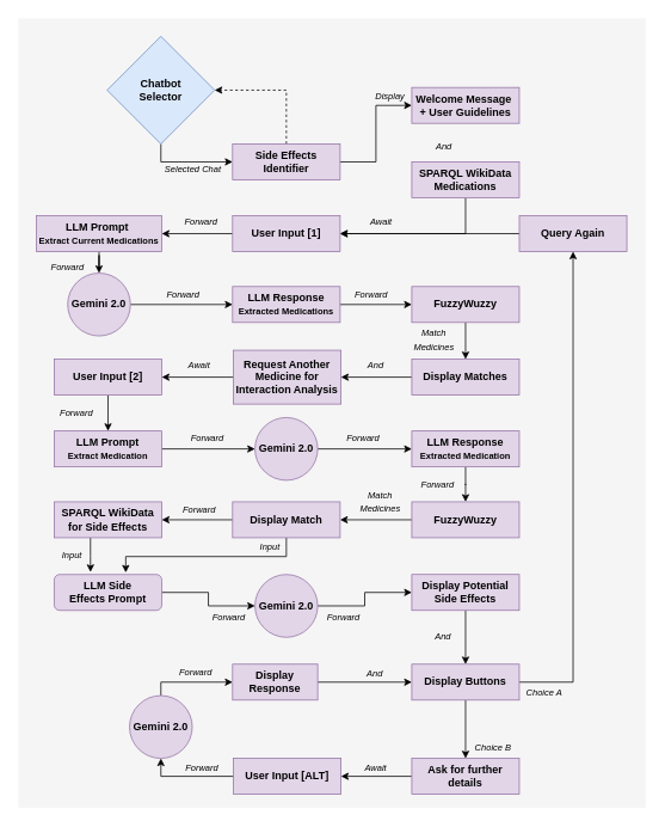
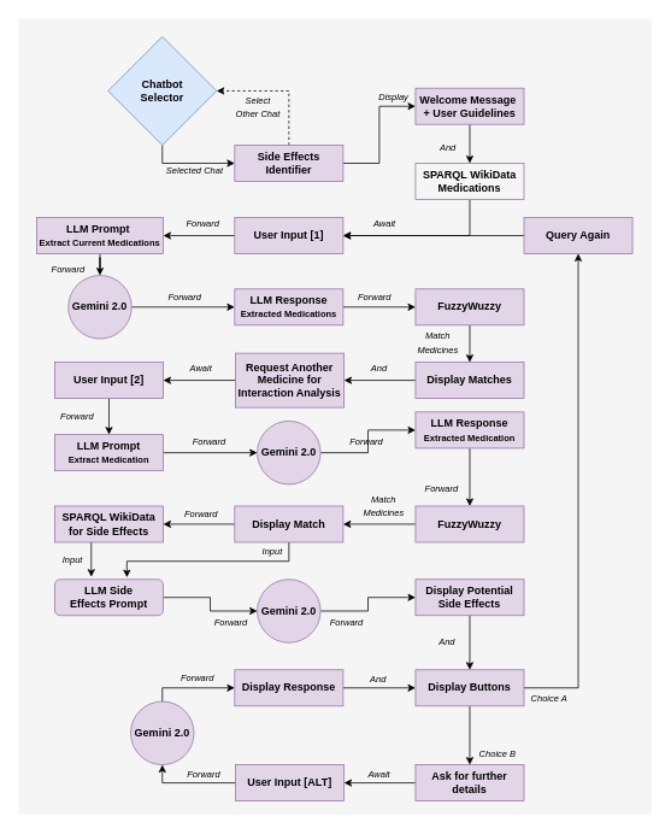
  <mxCell id="0" />
  <mxCell id="1" parent="0" />
  <mxCell id="2" value="" style="rounded=0;whiteSpace=wrap;html=1;fillColor=#f5f5f5;fontColor=#333333;strokeColor=none;" parent="1" vertex="1"><mxGeometry x="20" y="20" width="700" height="880" as="geometry" /></mxCell>
  <mxCell id="3" style="edgeStyle=orthogonalEdgeStyle;rounded=0;orthogonalLoop=1;jettySize=auto;html=1;entryX=0;entryY=0.5;entryDx=0;entryDy=0;" parent="1" source="4" target="7" edge="1"><mxGeometry relative="1" as="geometry"><Array as="points"><mxPoint x="179" y="180" /></Array></mxGeometry></mxCell>
  <mxCell id="4" value="&lt;b&gt;Chatbot&lt;br&gt;Selector&lt;/b&gt;" style="rhombus;whiteSpace=wrap;html=1;fillColor=#dae8fc;strokeColor=#6c8ebf;" parent="1" vertex="1"><mxGeometry x="119" y="40" width="120" height="120" as="geometry" /></mxCell>
  <mxCell id="5" style="edgeStyle=orthogonalEdgeStyle;rounded=0;orthogonalLoop=1;jettySize=auto;html=1;entryX=1;entryY=0.5;entryDx=0;entryDy=0;dashed=1;" parent="1" source="7" target="4" edge="1"><mxGeometry relative="1" as="geometry"><Array as="points"><mxPoint x="319" y="100" /></Array></mxGeometry></mxCell>
  <mxCell id="6" style="edgeStyle=orthogonalEdgeStyle;rounded=0;orthogonalLoop=1;jettySize=auto;html=1;entryX=0;entryY=0.5;entryDx=0;entryDy=0;" parent="1" source="7" target="27" edge="1"><mxGeometry relative="1" as="geometry" /></mxCell>
  <mxCell id="7" value="&lt;b&gt;Side Effects Identifier&lt;/b&gt;" style="rounded=0;whiteSpace=wrap;html=1;fillColor=#e1d5e7;strokeColor=#9673a6;" parent="1" vertex="1"><mxGeometry x="259" y="160" width="120" height="40" as="geometry" /></mxCell>
  <mxCell id="8" value="&lt;font style=&quot;font-size: 10px;&quot;&gt;&lt;i&gt;Selected Chat&lt;/i&gt;&lt;/font&gt;" style="text;html=1;strokeColor=none;fillColor=none;align=center;verticalAlign=middle;whiteSpace=wrap;rounded=0;" parent="1" vertex="1"><mxGeometry x="180" y="171" width="70" height="34" as="geometry" /></mxCell>
+ <mxCell id="9" value="&lt;span style=&quot;font-size: 10px;&quot;&gt;&lt;i&gt;Select &lt;br&gt;Other Chat&lt;br&gt;&lt;/i&gt;&lt;/span&gt;" style="text;html=1;strokeColor=none;fillColor=none;align=center;verticalAlign=middle;whiteSpace=wrap;rounded=0;" parent="1" vertex="1"><mxGeometry x="250" y="100" width="70" height="34" as="geometry" /></mxCell>
  <mxCell id="10" style="edgeStyle=orthogonalEdgeStyle;rounded=0;orthogonalLoop=1;jettySize=auto;html=1;entryX=1;entryY=0.5;entryDx=0;entryDy=0;" parent="1" source="11" target="13" edge="1"><mxGeometry relative="1" as="geometry"><Array as="points"><mxPoint x="519" y="260" /></Array></mxGeometry></mxCell>
- <mxCell id="11" value="&lt;b&gt;SPARQL&amp;nbsp;WikiData&lt;br&gt;Medications&lt;/b&gt;" style="rounded=0;whiteSpace=wrap;html=1;fillColor=#e1d5e7;strokeColor=#9673a6;" parent="1" vertex="1"><mxGeometry x="459" y="180" width="120" height="40" as="geometry" /></mxCell>
+ <mxCell id="11" value="&lt;b&gt;SPARQL&amp;nbsp;WikiData&lt;br&gt;Medications&lt;/b&gt;" style="rounded=0;whiteSpace=wrap;html=1;fillColor=#f5f5f5;strokeColor=#9673a6;" parent="1" vertex="1"><mxGeometry x="459" y="180" width="120" height="40" as="geometry" /></mxCell>
  <mxCell id="12" style="edgeStyle=orthogonalEdgeStyle;rounded=0;orthogonalLoop=1;jettySize=auto;html=1;entryX=1;entryY=0.5;entryDx=0;entryDy=0;" parent="1" source="13" target="15" edge="1"><mxGeometry relative="1" as="geometry" /></mxCell>
  <mxCell id="13" value="&lt;b&gt;User Input [1]&lt;br&gt;&lt;/b&gt;" style="rounded=0;whiteSpace=wrap;html=1;fillColor=#e1d5e7;strokeColor=#9673a6;" parent="1" vertex="1"><mxGeometry x="259" y="240" width="120" height="40" as="geometry" /></mxCell>
  <mxCell id="14" style="edgeStyle=orthogonalEdgeStyle;rounded=0;orthogonalLoop=1;jettySize=auto;html=1;entryX=0.5;entryY=0;entryDx=0;entryDy=0;" parent="1" source="15" target="23" edge="1"><mxGeometry relative="1" as="geometry" /></mxCell>
  <mxCell id="15" value="&lt;b&gt;LLM Prompt&amp;nbsp;&lt;br&gt;&lt;/b&gt;&lt;font style=&quot;font-size: 10px;&quot;&gt;&lt;b&gt;Extract Current Medications&lt;/b&gt;&lt;/font&gt;" style="rounded=0;whiteSpace=wrap;html=1;fillColor=#e1d5e7;strokeColor=#9673a6;" parent="1" vertex="1"><mxGeometry x="40" y="240" width="140" height="40" as="geometry" /></mxCell>
  <mxCell id="16" style="edgeStyle=orthogonalEdgeStyle;rounded=0;orthogonalLoop=1;jettySize=auto;html=1;entryX=0;entryY=0.5;entryDx=0;entryDy=0;" parent="1" source="17" target="21" edge="1"><mxGeometry relative="1" as="geometry" /></mxCell>
  <mxCell id="17" value="&lt;b style=&quot;&quot;&gt;LLM Response&lt;br&gt;&lt;font style=&quot;font-size: 10px;&quot;&gt;Extracted Medications&lt;/font&gt;&lt;br&gt;&lt;/b&gt;" style="rounded=0;whiteSpace=wrap;html=1;fillColor=#e1d5e7;strokeColor=#9673a6;" parent="1" vertex="1"><mxGeometry x="259" y="319" width="120" height="40" as="geometry" /></mxCell>
  <mxCell id="18" value="&lt;span style=&quot;font-size: 10px;&quot;&gt;&lt;i&gt;And&lt;/i&gt;&lt;/span&gt;" style="text;html=1;strokeColor=none;fillColor=none;align=center;verticalAlign=middle;whiteSpace=wrap;rounded=0;" parent="1" vertex="1"><mxGeometry x="460" y="146" width="70" height="34" as="geometry" /></mxCell>
  <mxCell id="19" value="&lt;i style=&quot;border-color: var(--border-color); font-size: 10px;&quot;&gt;Forward&lt;/i&gt;" style="text;html=1;strokeColor=none;fillColor=none;align=center;verticalAlign=middle;whiteSpace=wrap;rounded=0;" parent="1" vertex="1"><mxGeometry x="40" y="280" width="70" height="34" as="geometry" /></mxCell>
  <mxCell id="20" style="edgeStyle=orthogonalEdgeStyle;rounded=0;orthogonalLoop=1;jettySize=auto;html=1;entryX=0.5;entryY=0;entryDx=0;entryDy=0;" parent="1" source="21" target="31" edge="1"><mxGeometry relative="1" as="geometry" /></mxCell>
  <mxCell id="21" value="&lt;b&gt;FuzzyWuzzy&lt;br&gt;&lt;/b&gt;" style="rounded=0;whiteSpace=wrap;html=1;fillColor=#e1d5e7;strokeColor=#9673a6;" parent="1" vertex="1"><mxGeometry x="459" y="319" width="120" height="40" as="geometry" /></mxCell>
  <mxCell id="22" style="edgeStyle=orthogonalEdgeStyle;rounded=0;orthogonalLoop=1;jettySize=auto;html=1;entryX=0;entryY=0.5;entryDx=0;entryDy=0;" parent="1" source="23" target="17" edge="1"><mxGeometry relative="1" as="geometry" /></mxCell>
  <mxCell id="23" value="&lt;b&gt;Gemini 2.0&lt;/b&gt;" style="ellipse;whiteSpace=wrap;html=1;aspect=fixed;fillColor=#e1d5e7;strokeColor=#9673a6;" parent="1" vertex="1"><mxGeometry x="75" y="304" width="70" height="70" as="geometry" /></mxCell>
  <mxCell id="24" value="&lt;i style=&quot;border-color: var(--border-color); font-size: 10px;&quot;&gt;Forward&lt;/i&gt;" style="text;html=1;strokeColor=none;fillColor=none;align=center;verticalAlign=middle;whiteSpace=wrap;rounded=0;" parent="1" vertex="1"><mxGeometry x="379" y="311" width="70" height="34" as="geometry" /></mxCell>
  <mxCell id="25" value="&lt;i style=&quot;border-color: var(--border-color); font-size: 10px;&quot;&gt;Forward&lt;/i&gt;" style="text;html=1;strokeColor=none;fillColor=none;align=center;verticalAlign=middle;whiteSpace=wrap;rounded=0;" parent="1" vertex="1"><mxGeometry x="189" y="230" width="70" height="34" as="geometry" /></mxCell>
+ <mxCell id="26" style="edgeStyle=orthogonalEdgeStyle;rounded=0;orthogonalLoop=1;jettySize=auto;html=1;entryX=0.5;entryY=0;entryDx=0;entryDy=0;" parent="1" source="27" target="11" edge="1"><mxGeometry relative="1" as="geometry" /></mxCell>
  <mxCell id="27" value="&lt;b style=&quot;border-color: var(--border-color);&quot;&gt;Welcome Message&amp;nbsp;&lt;br style=&quot;border-color: var(--border-color);&quot;&gt;+ User Guidelines&lt;/b&gt;" style="rounded=0;whiteSpace=wrap;html=1;fillColor=#e1d5e7;strokeColor=#9673a6;" parent="1" vertex="1"><mxGeometry x="459" y="97" width="120" height="40" as="geometry" /></mxCell>
  <mxCell id="28" value="&lt;span style=&quot;font-size: 10px;&quot;&gt;&lt;i&gt;Display&lt;/i&gt;&lt;/span&gt;" style="text;html=1;strokeColor=none;fillColor=none;align=center;verticalAlign=middle;whiteSpace=wrap;rounded=0;" parent="1" vertex="1"><mxGeometry x="400" y="89" width="70" height="34" as="geometry" /></mxCell>
  <mxCell id="29" value="&lt;i style=&quot;border-color: var(--border-color); font-size: 10px;&quot;&gt;Forward&lt;/i&gt;" style="text;html=1;strokeColor=none;fillColor=none;align=center;verticalAlign=middle;whiteSpace=wrap;rounded=0;" parent="1" vertex="1"><mxGeometry x="169" y="311" width="70" height="34" as="geometry" /></mxCell>
  <mxCell id="30" style="edgeStyle=orthogonalEdgeStyle;rounded=0;orthogonalLoop=1;jettySize=auto;html=1;entryX=1;entryY=0.5;entryDx=0;entryDy=0;" parent="1" source="31" target="34" edge="1"><mxGeometry relative="1" as="geometry" /></mxCell>
  <mxCell id="31" value="&lt;b&gt;Display Matches&lt;br&gt;&lt;/b&gt;" style="rounded=0;whiteSpace=wrap;html=1;fillColor=#e1d5e7;strokeColor=#9673a6;" parent="1" vertex="1"><mxGeometry x="459" y="400" width="120" height="40" as="geometry" /></mxCell>
  <mxCell id="32" value="&lt;i style=&quot;border-color: var(--border-color); font-size: 10px;&quot;&gt;Match Medicines&lt;/i&gt;" style="text;html=1;strokeColor=none;fillColor=none;align=center;verticalAlign=middle;whiteSpace=wrap;rounded=0;" parent="1" vertex="1"><mxGeometry x="449" y="361" width="70" height="34" as="geometry" /></mxCell>
  <mxCell id="33" style="edgeStyle=orthogonalEdgeStyle;rounded=0;orthogonalLoop=1;jettySize=auto;html=1;entryX=1;entryY=0.5;entryDx=0;entryDy=0;" parent="1" source="34" target="36" edge="1"><mxGeometry relative="1" as="geometry" /></mxCell>
  <mxCell id="34" value="&lt;b&gt;&lt;font style=&quot;font-size: 12px;&quot;&gt;Request Another Medicine for Interaction Analysis&lt;/font&gt;&lt;br&gt;&lt;/b&gt;" style="rounded=0;whiteSpace=wrap;html=1;fillColor=#e1d5e7;strokeColor=#9673a6;" parent="1" vertex="1"><mxGeometry x="260" y="390" width="120" height="60" as="geometry" /></mxCell>
  <mxCell id="35" style="edgeStyle=orthogonalEdgeStyle;rounded=0;orthogonalLoop=1;jettySize=auto;html=1;entryX=0.5;entryY=0;entryDx=0;entryDy=0;" parent="1" source="36" target="38" edge="1"><mxGeometry relative="1" as="geometry" /></mxCell>
  <mxCell id="36" value="&lt;b style=&quot;border-color: var(--border-color);&quot;&gt;User Input [2]&lt;/b&gt;&lt;b&gt;&lt;br&gt;&lt;/b&gt;" style="rounded=0;whiteSpace=wrap;html=1;fillColor=#e1d5e7;strokeColor=#9673a6;" parent="1" vertex="1"><mxGeometry x="60" y="400" width="120" height="40" as="geometry" /></mxCell>
  <mxCell id="37" style="edgeStyle=orthogonalEdgeStyle;rounded=0;orthogonalLoop=1;jettySize=auto;html=1;entryX=0;entryY=0.5;entryDx=0;entryDy=0;" parent="1" source="38" target="44" edge="1"><mxGeometry relative="1" as="geometry" /></mxCell>
  <mxCell id="38" value="&lt;b&gt;LLM Prompt&lt;/b&gt;&lt;br&gt;&lt;font style=&quot;font-size: 10px;&quot;&gt;&lt;b&gt;Extract Medication&lt;/b&gt;&lt;/font&gt;" style="rounded=0;whiteSpace=wrap;html=1;fillColor=#e1d5e7;strokeColor=#9673a6;" parent="1" vertex="1"><mxGeometry x="60" y="480" width="120" height="40" as="geometry" /></mxCell>
  <mxCell id="39" style="edgeStyle=orthogonalEdgeStyle;rounded=0;orthogonalLoop=1;jettySize=auto;html=1;entryX=0.5;entryY=0;entryDx=0;entryDy=0;" parent="1" source="40" target="42" edge="1"><mxGeometry relative="1" as="geometry" /></mxCell>
- <mxCell id="40" value="&lt;b style=&quot;&quot;&gt;LLM Response&lt;br&gt;&lt;font style=&quot;font-size: 10px;&quot;&gt;Extracted Medication&lt;/font&gt;&lt;br&gt;&lt;/b&gt;" style="rounded=0;whiteSpace=wrap;html=1;fillColor=#e1d5e7;strokeColor=#9673a6;" parent="1" vertex="1"><mxGeometry x="459" y="480" width="120" height="40" as="geometry" /></mxCell>
+ <mxCell id="40" value="&lt;b style=&quot;&quot;&gt;LLM Response&lt;br&gt;&lt;font style=&quot;font-size: 10px;&quot;&gt;Extracted Medication&lt;/font&gt;&lt;br&gt;&lt;/b&gt;" style="rounded=0;whiteSpace=wrap;html=1;fillColor=#e1d5e7;strokeColor=#9673a6;" parent="1" vertex="1"><mxGeometry x="459" y="455" width="120" height="40" as="geometry" /></mxCell>
  <mxCell id="41" style="edgeStyle=orthogonalEdgeStyle;rounded=0;orthogonalLoop=1;jettySize=auto;html=1;entryX=1;entryY=0.5;entryDx=0;entryDy=0;" parent="1" source="42" target="47" edge="1"><mxGeometry relative="1" as="geometry" /></mxCell>
  <mxCell id="42" value="&lt;b&gt;FuzzyWuzzy&lt;br&gt;&lt;/b&gt;" style="rounded=0;whiteSpace=wrap;html=1;fillColor=#e1d5e7;strokeColor=#9673a6;" parent="1" vertex="1"><mxGeometry x="459" y="559" width="120" height="40" as="geometry" /></mxCell>
  <mxCell id="43" style="edgeStyle=orthogonalEdgeStyle;rounded=0;orthogonalLoop=1;jettySize=auto;html=1;entryX=0;entryY=0.5;entryDx=0;entryDy=0;" parent="1" source="44" target="40" edge="1"><mxGeometry relative="1" as="geometry" /></mxCell>
  <mxCell id="44" value="&lt;b&gt;Gemini 2.0&lt;/b&gt;" style="ellipse;whiteSpace=wrap;html=1;aspect=fixed;fillColor=#e1d5e7;strokeColor=#9673a6;" parent="1" vertex="1"><mxGeometry x="284" y="465" width="70" height="70" as="geometry" /></mxCell>
  <mxCell id="45" style="edgeStyle=orthogonalEdgeStyle;rounded=0;orthogonalLoop=1;jettySize=auto;html=1;entryX=1;entryY=0.5;entryDx=0;entryDy=0;" parent="1" source="47" target="49" edge="1"><mxGeometry relative="1" as="geometry" /></mxCell>
  <mxCell id="46" style="edgeStyle=orthogonalEdgeStyle;rounded=0;orthogonalLoop=1;jettySize=auto;html=1;entryX=0.665;entryY=-0.054;entryDx=0;entryDy=0;entryPerimeter=0;" parent="1" source="47" target="51" edge="1"><mxGeometry relative="1" as="geometry"><Array as="points"><mxPoint x="319" y="620" /><mxPoint x="140" y="620" /></Array></mxGeometry></mxCell>
  <mxCell id="47" value="&lt;b&gt;Display Match&lt;br&gt;&lt;/b&gt;" style="rounded=0;whiteSpace=wrap;html=1;fillColor=#e1d5e7;strokeColor=#9673a6;" parent="1" vertex="1"><mxGeometry x="259" y="559" width="120" height="40" as="geometry" /></mxCell>
  <mxCell id="48" style="edgeStyle=orthogonalEdgeStyle;rounded=0;orthogonalLoop=1;jettySize=auto;html=1;entryX=0.337;entryY=-0.068;entryDx=0;entryDy=0;entryPerimeter=0;" parent="1" source="49" target="51" edge="1"><mxGeometry relative="1" as="geometry"><Array as="points"><mxPoint x="100" y="620" /></Array></mxGeometry></mxCell>
  <mxCell id="49" value="&lt;b&gt;SPARQL WikiData&lt;br&gt;for Side Effects&lt;br&gt;&lt;/b&gt;" style="rounded=0;whiteSpace=wrap;html=1;fillColor=#e1d5e7;strokeColor=#9673a6;" parent="1" vertex="1"><mxGeometry x="60" y="559" width="120" height="40" as="geometry" /></mxCell>
  <mxCell id="50" style="edgeStyle=orthogonalEdgeStyle;rounded=0;orthogonalLoop=1;jettySize=auto;html=1;entryX=0;entryY=0.5;entryDx=0;entryDy=0;" parent="1" source="51" target="53" edge="1"><mxGeometry relative="1" as="geometry"><Array as="points"><mxPoint x="232" y="660" /><mxPoint x="232" y="675" /></Array></mxGeometry></mxCell>
  <mxCell id="51" value="&lt;b&gt;LLM Side &lt;br&gt;Effects Prompt&lt;br&gt;&lt;/b&gt;" style="whiteSpace=wrap;html=1;fillColor=#e1d5e7;strokeColor=#9673a6;rounded=1;" parent="1" vertex="1"><mxGeometry x="60" y="640" width="120" height="40" as="geometry" /></mxCell>
  <mxCell id="52" style="edgeStyle=orthogonalEdgeStyle;rounded=0;orthogonalLoop=1;jettySize=auto;html=1;entryX=0;entryY=0.5;entryDx=0;entryDy=0;" parent="1" source="53" target="55" edge="1"><mxGeometry relative="1" as="geometry" /></mxCell>
  <mxCell id="53" value="&lt;b&gt;Gemini 2.0&lt;/b&gt;" style="ellipse;whiteSpace=wrap;html=1;aspect=fixed;fillColor=#e1d5e7;strokeColor=#9673a6;" parent="1" vertex="1"><mxGeometry x="284" y="640" width="70" height="70" as="geometry" /></mxCell>
  <mxCell id="54" style="edgeStyle=orthogonalEdgeStyle;rounded=0;orthogonalLoop=1;jettySize=auto;html=1;entryX=0.5;entryY=0;entryDx=0;entryDy=0;" parent="1" source="55" target="58" edge="1"><mxGeometry relative="1" as="geometry" /></mxCell>
  <mxCell id="55" value="&lt;b&gt;Display Potential Side Effects&lt;br&gt;&lt;/b&gt;" style="rounded=0;whiteSpace=wrap;html=1;fillColor=#e1d5e7;strokeColor=#9673a6;" parent="1" vertex="1"><mxGeometry x="459" y="640" width="120" height="40" as="geometry" /></mxCell>
  <mxCell id="56" style="edgeStyle=orthogonalEdgeStyle;rounded=0;orthogonalLoop=1;jettySize=auto;html=1;entryX=0.5;entryY=0;entryDx=0;entryDy=0;" parent="1" source="58" target="62" edge="1"><mxGeometry relative="1" as="geometry" /></mxCell>
  <mxCell id="57" style="edgeStyle=orthogonalEdgeStyle;rounded=0;orthogonalLoop=1;jettySize=auto;html=1;entryX=0.5;entryY=1;entryDx=0;entryDy=0;" parent="1" source="58" target="60" edge="1"><mxGeometry relative="1" as="geometry"><Array as="points"><mxPoint x="639" y="760" /></Array></mxGeometry></mxCell>
  <mxCell id="58" value="&lt;b&gt;Display Buttons&lt;br&gt;&lt;/b&gt;" style="rounded=0;whiteSpace=wrap;html=1;fillColor=#e1d5e7;strokeColor=#9673a6;" parent="1" vertex="1"><mxGeometry x="459" y="740" width="120" height="40" as="geometry" /></mxCell>
  <mxCell id="59" style="edgeStyle=orthogonalEdgeStyle;rounded=0;orthogonalLoop=1;jettySize=auto;html=1;entryX=1;entryY=0.5;entryDx=0;entryDy=0;" parent="1" source="60" target="13" edge="1"><mxGeometry relative="1" as="geometry" /></mxCell>
  <mxCell id="60" value="&lt;b&gt;Query Again&lt;br&gt;&lt;/b&gt;" style="rounded=0;whiteSpace=wrap;html=1;fillColor=#e1d5e7;strokeColor=#9673a6;" parent="1" vertex="1"><mxGeometry x="579" y="240" width="120" height="40" as="geometry" /></mxCell>
  <mxCell id="61" style="edgeStyle=orthogonalEdgeStyle;rounded=0;orthogonalLoop=1;jettySize=auto;html=1;entryX=1;entryY=0.5;entryDx=0;entryDy=0;" parent="1" source="62" target="84" edge="1"><mxGeometry relative="1" as="geometry" /></mxCell>
  <mxCell id="62" value="&lt;b&gt;Ask for further details&lt;br&gt;&lt;/b&gt;" style="rounded=0;whiteSpace=wrap;html=1;fillColor=#e1d5e7;strokeColor=#9673a6;" parent="1" vertex="1"><mxGeometry x="459" y="845" width="120" height="40" as="geometry" /></mxCell>
  <mxCell id="63" style="edgeStyle=orthogonalEdgeStyle;rounded=0;orthogonalLoop=1;jettySize=auto;html=1;entryX=0;entryY=0.5;entryDx=0;entryDy=0;" parent="1" source="64" target="66" edge="1"><mxGeometry relative="1" as="geometry"><Array as="points"><mxPoint x="179" y="760" /></Array></mxGeometry></mxCell>
  <mxCell id="64" value="&lt;b&gt;Gemini 2.0&lt;/b&gt;" style="ellipse;whiteSpace=wrap;html=1;aspect=fixed;fillColor=#e1d5e7;strokeColor=#9673a6;" parent="1" vertex="1"><mxGeometry x="144" y="775" width="70" height="70" as="geometry" /></mxCell>
  <mxCell id="65" style="edgeStyle=orthogonalEdgeStyle;rounded=0;orthogonalLoop=1;jettySize=auto;html=1;entryX=0;entryY=0.5;entryDx=0;entryDy=0;" parent="1" source="66" target="58" edge="1"><mxGeometry relative="1" as="geometry" /></mxCell>
- <mxCell id="66" value="&lt;b&gt;Display Response&lt;br&gt;&lt;/b&gt;" style="rounded=0;whiteSpace=wrap;html=1;fillColor=#e1d5e7;strokeColor=#9673a6;" parent="1" vertex="1"><mxGeometry x="259" y="740" width="95" height="40" as="geometry" /></mxCell>
+ <mxCell id="66" value="&lt;b&gt;Display Response&lt;br&gt;&lt;/b&gt;" style="rounded=0;whiteSpace=wrap;html=1;fillColor=#e1d5e7;strokeColor=#9673a6;" parent="1" vertex="1"><mxGeometry x="259" y="740" width="120" height="40" as="geometry" /></mxCell>
  <mxCell id="67" value="&lt;span style=&quot;font-size: 10px;&quot;&gt;&lt;i&gt;Await&lt;/i&gt;&lt;/span&gt;" style="text;html=1;strokeColor=none;fillColor=none;align=center;verticalAlign=middle;whiteSpace=wrap;rounded=0;" parent="1" vertex="1"><mxGeometry x="390" y="230" width="70" height="34" as="geometry" /></mxCell>
  <mxCell id="68" value="&lt;span style=&quot;font-size: 10px;&quot;&gt;&lt;i&gt;And&lt;/i&gt;&lt;/span&gt;" style="text;html=1;strokeColor=none;fillColor=none;align=center;verticalAlign=middle;whiteSpace=wrap;rounded=0;" parent="1" vertex="1"><mxGeometry x="384" y="390" width="70" height="34" as="geometry" /></mxCell>
  <mxCell id="69" value="&lt;span style=&quot;font-size: 10px;&quot;&gt;&lt;i&gt;Await&lt;/i&gt;&lt;/span&gt;" style="text;html=1;strokeColor=none;fillColor=none;align=center;verticalAlign=middle;whiteSpace=wrap;rounded=0;" parent="1" vertex="1"><mxGeometry x="187" y="390" width="70" height="34" as="geometry" /></mxCell>
  <mxCell id="70" value="&lt;i style=&quot;border-color: var(--border-color); font-size: 10px;&quot;&gt;Forward&lt;/i&gt;" style="text;html=1;strokeColor=none;fillColor=none;align=center;verticalAlign=middle;whiteSpace=wrap;rounded=0;" parent="1" vertex="1"><mxGeometry x="50" y="443" width="70" height="34" as="geometry" /></mxCell>
  <mxCell id="71" value="&lt;i style=&quot;border-color: var(--border-color); font-size: 10px;&quot;&gt;Forward&lt;/i&gt;" style="text;html=1;strokeColor=none;fillColor=none;align=center;verticalAlign=middle;whiteSpace=wrap;rounded=0;" parent="1" vertex="1"><mxGeometry x="196" y="470" width="70" height="34" as="geometry" /></mxCell>
  <mxCell id="72" value="&lt;i style=&quot;border-color: var(--border-color); font-size: 10px;&quot;&gt;Forward&lt;/i&gt;" style="text;html=1;strokeColor=none;fillColor=none;align=center;verticalAlign=middle;whiteSpace=wrap;rounded=0;" parent="1" vertex="1"><mxGeometry x="370" y="470" width="70" height="34" as="geometry" /></mxCell>
  <mxCell id="73" value="&lt;i style=&quot;border-color: var(--border-color); font-size: 10px;&quot;&gt;Forward&lt;/i&gt;" style="text;html=1;strokeColor=none;fillColor=none;align=center;verticalAlign=middle;whiteSpace=wrap;rounded=0;" parent="1" vertex="1"><mxGeometry x="453" y="523" width="70" height="34" as="geometry" /></mxCell>
  <mxCell id="74" value="&lt;i style=&quot;border-color: var(--border-color); font-size: 10px;&quot;&gt;Match Medicines&lt;/i&gt;" style="text;html=1;strokeColor=none;fillColor=none;align=center;verticalAlign=middle;whiteSpace=wrap;rounded=0;" parent="1" vertex="1"><mxGeometry x="389" y="541" width="70" height="34" as="geometry" /></mxCell>
  <mxCell id="75" value="&lt;i style=&quot;border-color: var(--border-color); font-size: 10px;&quot;&gt;Forward&lt;/i&gt;" style="text;html=1;strokeColor=none;fillColor=none;align=center;verticalAlign=middle;whiteSpace=wrap;rounded=0;" parent="1" vertex="1"><mxGeometry x="187" y="550.5" width="70" height="34" as="geometry" /></mxCell>
  <mxCell id="76" value="&lt;i style=&quot;border-color: var(--border-color); font-size: 10px;&quot;&gt;Input&lt;/i&gt;" style="text;html=1;strokeColor=none;fillColor=none;align=center;verticalAlign=middle;whiteSpace=wrap;rounded=0;" parent="1" vertex="1"><mxGeometry x="45" y="601" width="70" height="34" as="geometry" /></mxCell>
  <mxCell id="77" value="&lt;i style=&quot;border-color: var(--border-color); font-size: 10px;&quot;&gt;Input&lt;/i&gt;" style="text;html=1;strokeColor=none;fillColor=none;align=center;verticalAlign=middle;whiteSpace=wrap;rounded=0;" parent="1" vertex="1"><mxGeometry x="266" y="592" width="70" height="34" as="geometry" /></mxCell>
  <mxCell id="78" value="&lt;i style=&quot;border-color: var(--border-color); font-size: 10px;&quot;&gt;Forward&lt;/i&gt;" style="text;html=1;strokeColor=none;fillColor=none;align=center;verticalAlign=middle;whiteSpace=wrap;rounded=0;" parent="1" vertex="1"><mxGeometry x="220" y="670" width="70" height="34" as="geometry" /></mxCell>
  <mxCell id="79" value="&lt;i style=&quot;border-color: var(--border-color); font-size: 10px;&quot;&gt;Forward&lt;/i&gt;" style="text;html=1;strokeColor=none;fillColor=none;align=center;verticalAlign=middle;whiteSpace=wrap;rounded=0;" parent="1" vertex="1"><mxGeometry x="348" y="670" width="70" height="34" as="geometry" /></mxCell>
  <mxCell id="80" value="&lt;span style=&quot;font-size: 10px;&quot;&gt;&lt;i&gt;And&lt;/i&gt;&lt;/span&gt;" style="text;html=1;strokeColor=none;fillColor=none;align=center;verticalAlign=middle;whiteSpace=wrap;rounded=0;" parent="1" vertex="1"><mxGeometry x="459" y="692" width="70" height="34" as="geometry" /></mxCell>
  <mxCell id="81" value="&lt;span style=&quot;font-size: 10px;&quot;&gt;&lt;i&gt;Choice A&lt;/i&gt;&lt;/span&gt;" style="text;html=1;strokeColor=none;fillColor=none;align=center;verticalAlign=middle;whiteSpace=wrap;rounded=0;" parent="1" vertex="1"><mxGeometry x="572" y="755" width="70" height="34" as="geometry" /></mxCell>
  <mxCell id="82" value="&lt;span style=&quot;font-size: 10px;&quot;&gt;&lt;i&gt;Choice B&lt;/i&gt;&lt;/span&gt;" style="text;html=1;strokeColor=none;fillColor=none;align=center;verticalAlign=middle;whiteSpace=wrap;rounded=0;" parent="1" vertex="1"><mxGeometry x="515" y="816" width="70" height="34" as="geometry" /></mxCell>
  <mxCell id="83" style="edgeStyle=orthogonalEdgeStyle;rounded=0;orthogonalLoop=1;jettySize=auto;html=1;entryX=0.5;entryY=1;entryDx=0;entryDy=0;" parent="1" source="84" target="64" edge="1"><mxGeometry relative="1" as="geometry" /></mxCell>
  <mxCell id="84" value="&lt;b&gt;User Input [ALT]&lt;br&gt;&lt;/b&gt;" style="rounded=0;whiteSpace=wrap;html=1;fillColor=#e1d5e7;strokeColor=#9673a6;" parent="1" vertex="1"><mxGeometry x="260" y="845" width="120" height="40" as="geometry" /></mxCell>
  <mxCell id="85" value="&lt;span style=&quot;font-size: 10px;&quot;&gt;&lt;i&gt;Await&lt;/i&gt;&lt;/span&gt;" style="text;html=1;strokeColor=none;fillColor=none;align=center;verticalAlign=middle;whiteSpace=wrap;rounded=0;" parent="1" vertex="1"><mxGeometry x="384" y="838" width="70" height="34" as="geometry" /></mxCell>
  <mxCell id="86" value="&lt;i style=&quot;border-color: var(--border-color); font-size: 10px;&quot;&gt;Forward&lt;/i&gt;" style="text;html=1;strokeColor=none;fillColor=none;align=center;verticalAlign=middle;whiteSpace=wrap;rounded=0;" parent="1" vertex="1"><mxGeometry x="190" y="838" width="70" height="34" as="geometry" /></mxCell>
  <mxCell id="87" value="&lt;i style=&quot;border-color: var(--border-color); font-size: 10px;&quot;&gt;Forward&lt;/i&gt;" style="text;html=1;strokeColor=none;fillColor=none;align=center;verticalAlign=middle;whiteSpace=wrap;rounded=0;" parent="1" vertex="1"><mxGeometry x="183" y="732" width="70" height="34" as="geometry" /></mxCell>
  <mxCell id="88" value="&lt;span style=&quot;font-size: 10px;&quot;&gt;&lt;i&gt;And&lt;/i&gt;&lt;/span&gt;" style="text;html=1;strokeColor=none;fillColor=none;align=center;verticalAlign=middle;whiteSpace=wrap;rounded=0;" parent="1" vertex="1"><mxGeometry x="383" y="733" width="70" height="34" as="geometry" /></mxCell>
